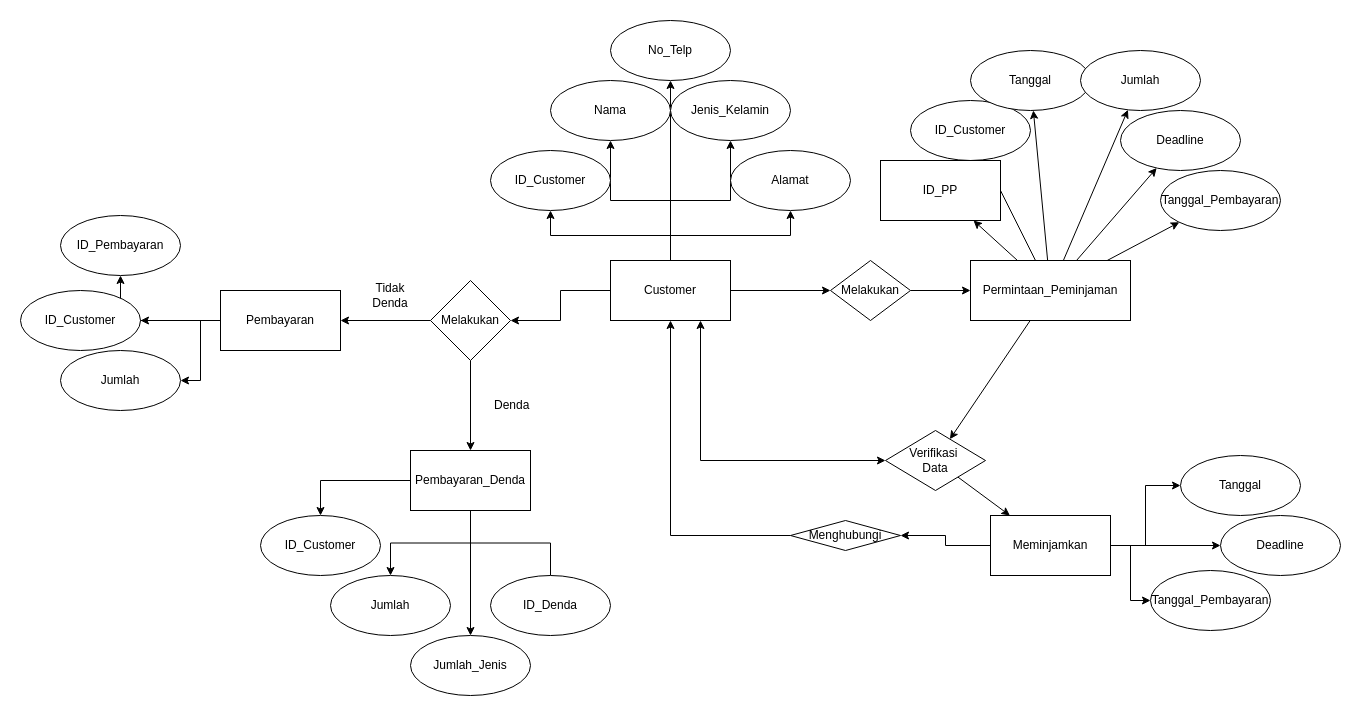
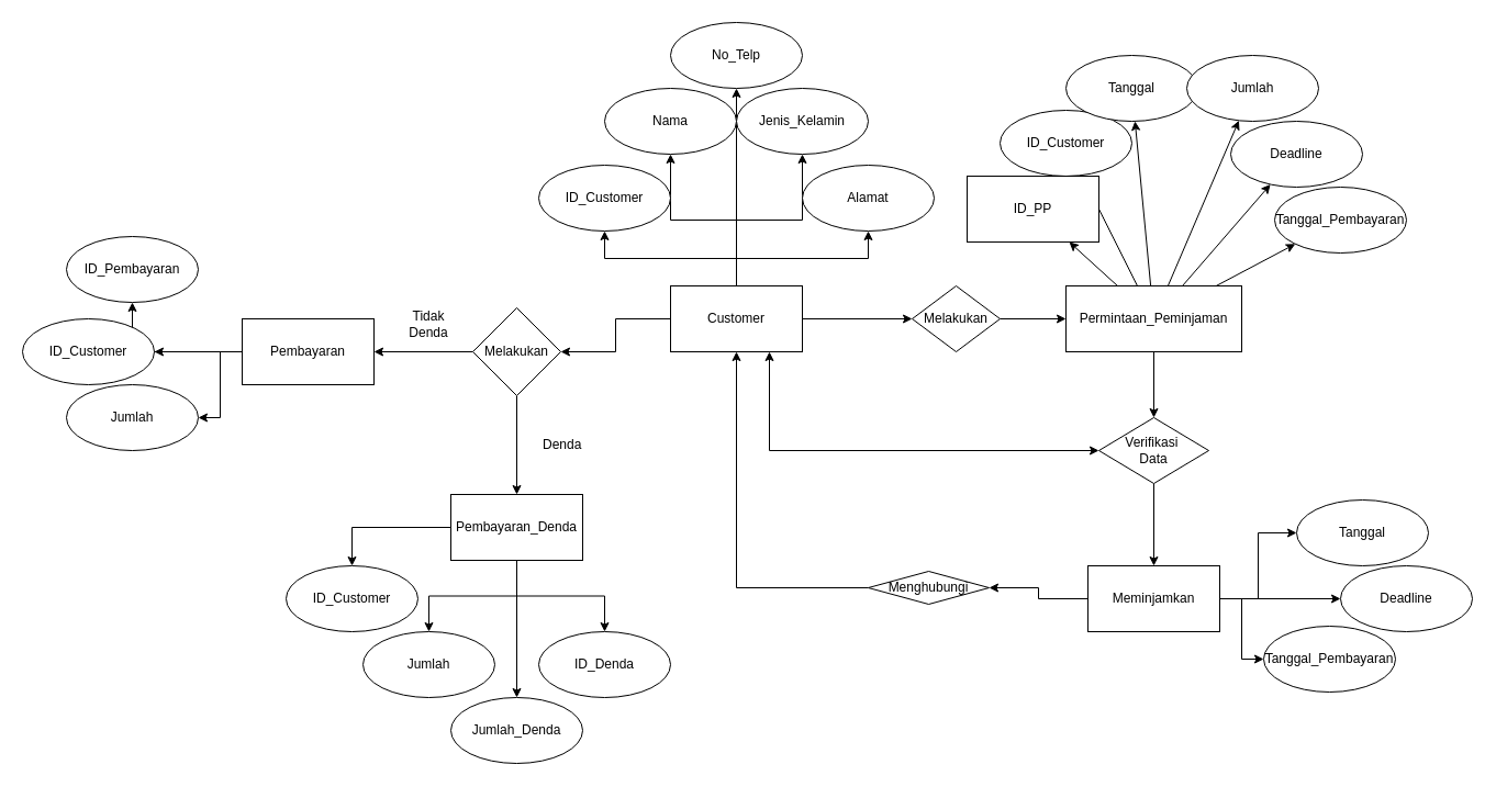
  <mxCell id="0" />
  <mxCell id="1" parent="0" />
  <mxCell id="2" value="" style="edgeStyle=orthogonalEdgeStyle;rounded=0;orthogonalLoop=1;jettySize=auto;html=1;" edge="1" parent="1" source="9" target="10"><mxGeometry relative="1" as="geometry" /></mxCell>
  <mxCell id="3" value="" style="edgeStyle=orthogonalEdgeStyle;rounded=0;orthogonalLoop=1;jettySize=auto;html=1;" edge="1" parent="1" source="9" target="11"><mxGeometry relative="1" as="geometry" /></mxCell>
  <mxCell id="4" value="" style="edgeStyle=orthogonalEdgeStyle;rounded=0;orthogonalLoop=1;jettySize=auto;html=1;" edge="1" parent="1" source="9" target="12"><mxGeometry relative="1" as="geometry" /></mxCell>
  <mxCell id="5" value="" style="edgeStyle=orthogonalEdgeStyle;rounded=0;orthogonalLoop=1;jettySize=auto;html=1;" edge="1" parent="1" source="9" target="14"><mxGeometry relative="1" as="geometry" /></mxCell>
  <mxCell id="6" value="" style="edgeStyle=orthogonalEdgeStyle;rounded=0;orthogonalLoop=1;jettySize=auto;html=1;" edge="1" parent="1" source="9" target="36"><mxGeometry relative="1" as="geometry" /></mxCell>
  <mxCell id="7" value="" style="edgeStyle=orthogonalEdgeStyle;rounded=0;orthogonalLoop=1;jettySize=auto;html=1;" edge="1" parent="1" source="9" target="45"><mxGeometry relative="1" as="geometry" /></mxCell>
  <mxCell id="8" value="" style="edgeStyle=orthogonalEdgeStyle;rounded=0;orthogonalLoop=1;jettySize=auto;html=1;" edge="1" parent="1" source="9" target="64"><mxGeometry relative="1" as="geometry" /></mxCell>
  <mxCell id="9" value="Customer" style="rounded=0;whiteSpace=wrap;html=1;" vertex="1" parent="1"><mxGeometry x="610" y="260" width="120" height="60" as="geometry" /></mxCell>
  <mxCell id="10" value="Nama" style="ellipse;whiteSpace=wrap;html=1;rounded=0;" vertex="1" parent="1"><mxGeometry x="550" y="80" width="120" height="60" as="geometry" /></mxCell>
  <mxCell id="11" value="ID_Customer" style="ellipse;whiteSpace=wrap;html=1;rounded=0;" vertex="1" parent="1"><mxGeometry y="150" width="120" height="60" as="geometry" x="490" /></mxCell>
  <mxCell id="12" value="Alamat" style="ellipse;whiteSpace=wrap;html=1;rounded=0;" vertex="1" parent="1"><mxGeometry x="730" y="150" width="120" height="60" as="geometry" /></mxCell>
  <mxCell id="13" value="" style="edgeStyle=orthogonalEdgeStyle;rounded=0;orthogonalLoop=1;jettySize=auto;html=1;" edge="1" parent="1" source="14" target="22"><mxGeometry relative="1" as="geometry" /></mxCell>
  <mxCell id="14" value="Melakukan" style="rhombus;whiteSpace=wrap;html=1;rounded=0;" vertex="1" parent="1"><mxGeometry x="830" y="260" width="80" height="60" as="geometry" /></mxCell>
  <mxCell id="15" value="" style="rounded=0;orthogonalLoop=1;jettySize=auto;html=1;" edge="1" parent="1" source="22" target="23"><mxGeometry relative="1" as="geometry" /></mxCell>
  <mxCell id="16" value="" style="rounded=0;orthogonalLoop=1;jettySize=auto;html=1;" edge="1" parent="1" source="22" target="24"><mxGeometry relative="1" as="geometry" /></mxCell>
  <mxCell id="17" value="" style="rounded=0;orthogonalLoop=1;jettySize=auto;html=1;" edge="1" parent="1" source="22" target="25"><mxGeometry relative="1" as="geometry" /></mxCell>
  <mxCell id="18" value="" style="rounded=0;orthogonalLoop=1;jettySize=auto;html=1;" edge="1" parent="1" source="22" target="26"><mxGeometry relative="1" as="geometry" /></mxCell>
  <mxCell id="19" value="" style="rounded=0;orthogonalLoop=1;jettySize=auto;html=1;" edge="1" parent="1" source="22" target="27"><mxGeometry relative="1" as="geometry" /></mxCell>
  <mxCell id="20" value="" style="rounded=0;orthogonalLoop=1;jettySize=auto;html=1;" edge="1" parent="1" source="22" target="28"><mxGeometry relative="1" as="geometry" /></mxCell>
  <mxCell id="21" value="" style="edgeStyle=none;rounded=0;orthogonalLoop=1;jettySize=auto;html=1;" edge="1" parent="1" source="22" target="30"><mxGeometry relative="1" as="geometry" /></mxCell>
  <mxCell id="22" value="Permintaan_Peminjaman" style="whiteSpace=wrap;html=1;rounded=0;" vertex="1" parent="1"><mxGeometry x="970" y="260" width="160" height="60" as="geometry" /></mxCell>
  <mxCell id="23" value="ID_Customer" style="ellipse;whiteSpace=wrap;html=1;rounded=0;" vertex="1" parent="1"><mxGeometry x="910" y="100" width="120" height="60" as="geometry" /></mxCell>
  <mxCell id="24" value="Tanggal" style="ellipse;whiteSpace=wrap;html=1;rounded=0;" vertex="1" parent="1"><mxGeometry x="970" y="50" width="120" height="60" as="geometry" /></mxCell>
  <mxCell id="25" value="Deadline" style="ellipse;whiteSpace=wrap;html=1;rounded=0;" vertex="1" parent="1"><mxGeometry x="1120" y="110" width="120" height="60" as="geometry" /></mxCell>
  <mxCell id="26" value="Jumlah" style="ellipse;whiteSpace=wrap;html=1;rounded=0;" vertex="1" parent="1"><mxGeometry x="1080" y="50" width="120" height="60" as="geometry" /></mxCell>
  <mxCell id="27" value="Tanggal_Pembayaran" style="ellipse;whiteSpace=wrap;html=1;rounded=0;" vertex="1" parent="1"><mxGeometry x="1160" y="170" width="120" height="60" as="geometry" /></mxCell>
  <mxCell id="28" value="ID_PP" style="whiteSpace=wrap;html=1;rounded=0;" vertex="1" parent="1"><mxGeometry x="880" y="160" width="120" height="60" as="geometry" /></mxCell>
  <mxCell id="29" value="" style="edgeStyle=none;rounded=0;orthogonalLoop=1;jettySize=auto;html=1;" edge="1" parent="1" source="30" target="35"><mxGeometry relative="1" as="geometry" /></mxCell>
- <mxCell id="30" value="Verifikasi&amp;nbsp;&lt;br&gt;Data" style="rhombus;whiteSpace=wrap;html=1;rounded=0;" vertex="1" parent="1"><mxGeometry x="885" y="430" width="100" height="60" as="geometry" /></mxCell>
+ <mxCell id="30" value="Verifikasi&amp;nbsp;&lt;br&gt;Data" style="rhombus;whiteSpace=wrap;html=1;rounded=0;" vertex="1" parent="1"><mxGeometry x="1000" y="380" width="100" height="60" as="geometry" /></mxCell>
  <mxCell id="31" value="" style="edgeStyle=orthogonalEdgeStyle;rounded=0;orthogonalLoop=1;jettySize=auto;html=1;" edge="1" parent="1" source="35" target="37"><mxGeometry relative="1" as="geometry" /></mxCell>
  <mxCell id="32" value="" style="edgeStyle=orthogonalEdgeStyle;rounded=0;orthogonalLoop=1;jettySize=auto;html=1;" edge="1" parent="1" source="35" target="38"><mxGeometry relative="1" as="geometry" /></mxCell>
  <mxCell id="33" value="" style="edgeStyle=orthogonalEdgeStyle;rounded=0;orthogonalLoop=1;jettySize=auto;html=1;" edge="1" parent="1" source="35" target="39"><mxGeometry relative="1" as="geometry" /></mxCell>
  <mxCell id="34" value="" style="edgeStyle=orthogonalEdgeStyle;rounded=0;orthogonalLoop=1;jettySize=auto;html=1;" edge="1" parent="1" source="35" target="41"><mxGeometry relative="1" as="geometry" /></mxCell>
  <mxCell id="35" value="Meminjamkan" style="whiteSpace=wrap;html=1;rounded=0;" vertex="1" parent="1"><mxGeometry x="990" y="515" width="120" height="60" as="geometry" /></mxCell>
  <mxCell id="36" value="Jenis_Kelamin" style="ellipse;whiteSpace=wrap;html=1;rounded=0;" vertex="1" parent="1"><mxGeometry x="670" y="80" width="120" height="60" as="geometry" /></mxCell>
  <mxCell id="37" value="Tanggal" style="ellipse;whiteSpace=wrap;html=1;rounded=0;" vertex="1" parent="1"><mxGeometry x="1180" y="455" width="120" height="60" as="geometry" /></mxCell>
  <mxCell id="38" value="Deadline" style="ellipse;whiteSpace=wrap;html=1;rounded=0;" vertex="1" parent="1"><mxGeometry x="1220" y="515" width="120" height="60" as="geometry" /></mxCell>
  <mxCell id="39" value="Tanggal_Pembayaran" style="ellipse;whiteSpace=wrap;html=1;rounded=0;" vertex="1" parent="1"><mxGeometry x="1150" y="570" width="120" height="60" as="geometry" /></mxCell>
  <mxCell id="40" style="edgeStyle=orthogonalEdgeStyle;rounded=0;orthogonalLoop=1;jettySize=auto;html=1;exitX=0;exitY=0.5;exitDx=0;exitDy=0;entryX=0.5;entryY=1;entryDx=0;entryDy=0;" edge="1" parent="1" source="41" target="9"><mxGeometry relative="1" as="geometry" /></mxCell>
  <mxCell id="41" value="Menghubungi" style="rhombus;whiteSpace=wrap;html=1;rounded=0;" vertex="1" parent="1"><mxGeometry x="790" y="520" width="110" height="30" as="geometry" /></mxCell>
  <mxCell id="42" value="" style="endArrow=classic;startArrow=classic;html=1;rounded=0;entryX=0;entryY=0.5;entryDx=0;entryDy=0;exitX=0.75;exitY=1;exitDx=0;exitDy=0;edgeStyle=orthogonalEdgeStyle;" edge="1" parent="1" source="9" target="30"><mxGeometry width="50" height="50" relative="1" as="geometry"><mxPoint x="790" y="410" as="sourcePoint" /><mxPoint x="840" y="360" as="targetPoint" /></mxGeometry></mxCell>
  <mxCell id="43" style="edgeStyle=orthogonalEdgeStyle;rounded=0;orthogonalLoop=1;jettySize=auto;html=1;exitX=0;exitY=0.5;exitDx=0;exitDy=0;entryX=1;entryY=0.5;entryDx=0;entryDy=0;" edge="1" parent="1" source="45" target="49"><mxGeometry relative="1" as="geometry" /></mxCell>
  <mxCell id="44" value="" style="edgeStyle=orthogonalEdgeStyle;rounded=0;orthogonalLoop=1;jettySize=auto;html=1;" edge="1" parent="1" source="45" target="58"><mxGeometry relative="1" as="geometry" /></mxCell>
  <mxCell id="45" value="Melakukan" style="rhombus;whiteSpace=wrap;html=1;rounded=0;" vertex="1" parent="1"><mxGeometry x="430" y="280" width="80" height="80" as="geometry" /></mxCell>
  <mxCell id="46" value="" style="edgeStyle=orthogonalEdgeStyle;rounded=0;orthogonalLoop=1;jettySize=auto;html=1;" edge="1" parent="1" source="49" target="50"><mxGeometry relative="1" as="geometry" /></mxCell>
  <mxCell id="47" value="" style="edgeStyle=orthogonalEdgeStyle;rounded=0;orthogonalLoop=1;jettySize=auto;html=1;" edge="1" parent="1" source="49" target="51"><mxGeometry relative="1" as="geometry" /></mxCell>
  <mxCell id="48" value="" style="edgeStyle=orthogonalEdgeStyle;rounded=0;orthogonalLoop=1;jettySize=auto;html=1;" edge="1" parent="1" source="49" target="52"><mxGeometry relative="1" as="geometry" /></mxCell>
  <mxCell id="49" value="Pembayaran" style="whiteSpace=wrap;html=1;rounded=0;" vertex="1" parent="1"><mxGeometry x="220" y="290" width="120" height="60" as="geometry" /></mxCell>
  <mxCell id="50" value="ID_Customer" style="ellipse;whiteSpace=wrap;html=1;rounded=0;" vertex="1" parent="1"><mxGeometry x="20" y="290" width="120" height="60" as="geometry" /></mxCell>
  <mxCell id="51" value="ID_Pembayaran" style="ellipse;whiteSpace=wrap;html=1;rounded=0;" vertex="1" parent="1"><mxGeometry x="60" y="215" width="120" height="60" as="geometry" /></mxCell>
  <mxCell id="52" value="Jumlah" style="ellipse;whiteSpace=wrap;html=1;rounded=0;" vertex="1" parent="1"><mxGeometry x="60" y="350" width="120" height="60" as="geometry" /></mxCell>
  <mxCell id="53" value="Tidak Denda" style="text;html=1;strokeColor=none;fillColor=none;align=center;verticalAlign=middle;whiteSpace=wrap;rounded=0;" vertex="1" parent="1"><mxGeometry x="360" y="280" width="60" height="30" as="geometry" /></mxCell>
  <mxCell id="54" value="" style="edgeStyle=orthogonalEdgeStyle;rounded=0;orthogonalLoop=1;jettySize=auto;html=1;" edge="1" parent="1" source="58" target="60"><mxGeometry relative="1" as="geometry" /></mxCell>
- <mxCell id="55" value="" style="edgeStyle=orthogonalEdgeStyle;rounded=0;orthogonalLoop=1;jettySize=auto;html=1;endArrow=none;" edge="1" parent="1" source="58" target="61"><mxGeometry relative="1" as="geometry" /></mxCell>
+ <mxCell id="55" value="" style="edgeStyle=orthogonalEdgeStyle;rounded=0;orthogonalLoop=1;jettySize=auto;html=1;" edge="1" parent="1" source="58" target="61"><mxGeometry relative="1" as="geometry" /></mxCell>
  <mxCell id="56" value="" style="edgeStyle=orthogonalEdgeStyle;rounded=0;orthogonalLoop=1;jettySize=auto;html=1;" edge="1" parent="1" source="58" target="62"><mxGeometry relative="1" as="geometry" /></mxCell>
  <mxCell id="57" value="" style="edgeStyle=orthogonalEdgeStyle;rounded=0;orthogonalLoop=1;jettySize=auto;html=1;" edge="1" parent="1" source="58" target="63"><mxGeometry relative="1" as="geometry" /></mxCell>
  <mxCell id="58" value="Pembayaran_Denda" style="whiteSpace=wrap;html=1;rounded=0;" vertex="1" parent="1"><mxGeometry x="410" y="450" width="120" height="60" as="geometry" /></mxCell>
  <mxCell id="59" value="&amp;nbsp;Denda" style="text;html=1;strokeColor=none;fillColor=none;align=center;verticalAlign=middle;whiteSpace=wrap;rounded=0;" vertex="1" parent="1"><mxGeometry x="480" y="390" width="60" height="30" as="geometry" /></mxCell>
  <mxCell id="60" value="ID_Customer" style="ellipse;whiteSpace=wrap;html=1;rounded=0;" vertex="1" parent="1"><mxGeometry x="260" y="515" width="120" height="60" as="geometry" /></mxCell>
  <mxCell id="61" value="ID_Denda" style="ellipse;whiteSpace=wrap;html=1;rounded=0;" vertex="1" parent="1"><mxGeometry y="575" width="120" height="60" as="geometry" x="490" /></mxCell>
  <mxCell id="62" value="Jumlah" style="ellipse;whiteSpace=wrap;html=1;rounded=0;" vertex="1" parent="1"><mxGeometry x="330" y="575" width="120" height="60" as="geometry" /></mxCell>
- <mxCell id="63" value="Jumlah_Jenis" style="ellipse;whiteSpace=wrap;html=1;rounded=0;" vertex="1" parent="1"><mxGeometry x="410" y="635" width="120" height="60" as="geometry" /></mxCell>
+ <mxCell id="63" value="Jumlah_Denda" style="ellipse;whiteSpace=wrap;html=1;rounded=0;" vertex="1" parent="1"><mxGeometry x="410" y="635" width="120" height="60" as="geometry" /></mxCell>
  <mxCell id="64" value="No_Telp" style="ellipse;whiteSpace=wrap;html=1;rounded=0;" vertex="1" parent="1"><mxGeometry x="610" y="20" width="120" height="60" as="geometry" /></mxCell>
